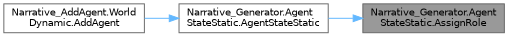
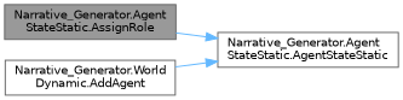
  digraph {
    rankdir=RL
    node [color=grey40 fillcolor=white fontname=Helvetica fontsize=10 shape=box style=filled]
    edge [color=steelblue1 dir=back fontname=Helvetica fontsize=10 labelfontname=Helvetica labelfontsize=10 style=solid]
    n1 [color=gray40 fillcolor=grey60 fontcolor=black height=0.2 label="Narrative_Generator.Agent\lStateStatic.AssignRole" width=0.4]
    n2 [height=0.2 label="Narrative_Generator.Agent\lStateStatic.AgentStateStatic" width=0.4]
-   n3 [height=0.2 label="Narrative_AddAgent.World\lDynamic.AddAgent" width=0.4]
-   n1 -> n2
+   n3 [height=0.2 label="Narrative_Generator.World\lDynamic.AddAgent" width=0.4]
+   n2 -> n1
    n2 -> n3
  }
